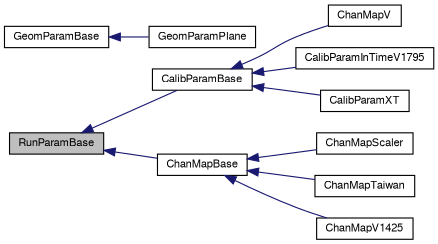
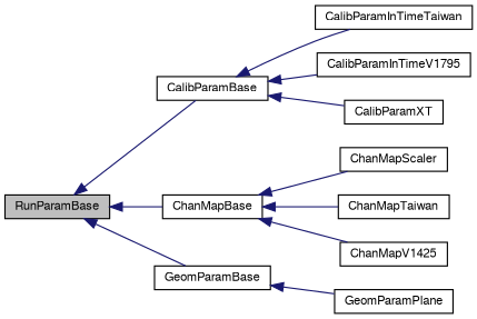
  digraph {
    rankdir=LR
    node [color=black fontname=FreeSans fontsize=10 shape=record]
    edge [color=midnightblue dir=back fontname=FreeSans fontsize=10 labelfontname=FreeSans labelfontsize=10 style=solid]
    n1 [fillcolor=grey75 fontcolor=black height=0.2 label=RunParamBase style=filled width=0.4]
    n2 [height=0.2 label=CalibParamBase width=0.4]
    n3 [height=0.2 label=ChanMapBase width=0.4]
    n4 [height=0.2 label=GeomParamBase width=0.4]
-   n5 [height=0.2 label=ChanMapV width=0.4]
+   n5 [height=0.2 label=CalibParamInTimeTaiwan width=0.4]
    n6 [height=0.2 label=CalibParamInTimeV1795 width=0.4]
    n7 [height=0.2 label=CalibParamXT width=0.4]
    n8 [height=0.2 label=ChanMapScaler width=0.4]
    n9 [height=0.2 label=ChanMapTaiwan width=0.4]
    n10 [height=0.2 label=ChanMapV1425 width=0.4]
    n11 [height=0.2 label=GeomParamPlane width=0.4]
    n1 -> n2
    n1 -> n3
+   n1 -> n4
    n2 -> n5
    n2 -> n6
    n2 -> n7
    n3 -> n8
    n3 -> n9
    n3 -> n10
    n4 -> n11
  }
